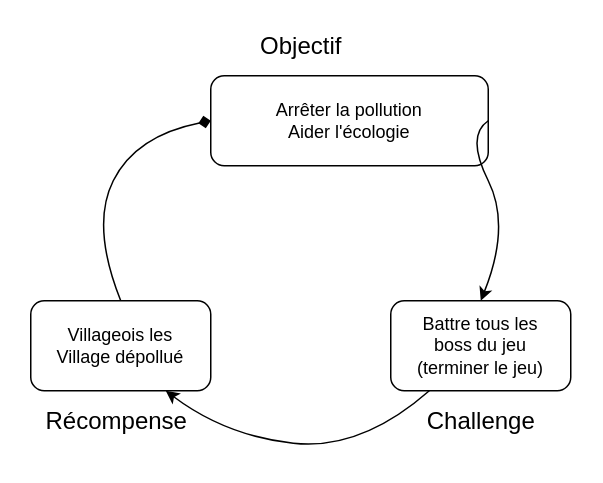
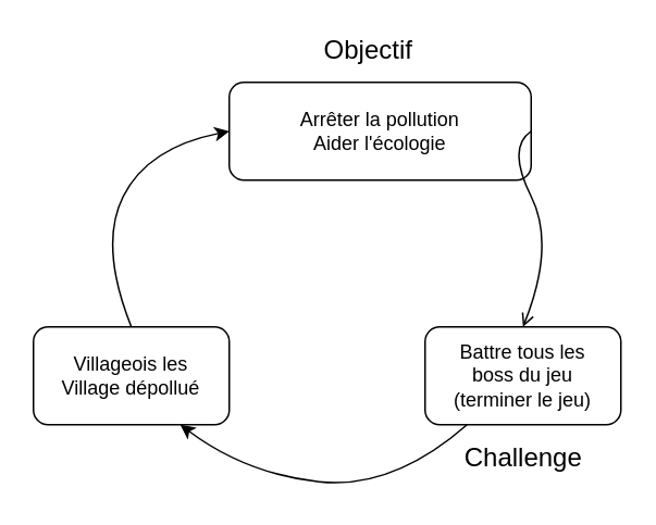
  <mxCell id="0" />
  <mxCell id="1" parent="0" />
  <mxCell id="2" value="Arrêter la pollution&lt;br&gt;Aider l'écologie" style="rounded=1;whiteSpace=wrap;html=1;" vertex="1" parent="1"><mxGeometry x="140" y="50" width="185" height="60" as="geometry" /></mxCell>
  <mxCell id="3" value="Battre tous les&lt;br&gt;boss du jeu&lt;br&gt;(terminer le jeu)" style="rounded=1;whiteSpace=wrap;html=1;" vertex="1" parent="1"><mxGeometry x="260" y="200" width="120" height="60" as="geometry" /></mxCell>
  <mxCell id="4" value="Villageois les&lt;br&gt;Village dépollué" style="rounded=1;whiteSpace=wrap;html=1;" vertex="1" parent="1"><mxGeometry x="20" y="200" width="120" height="60" as="geometry" /></mxCell>
- <mxCell id="5" value="" style="curved=1;endArrow=classic;html=1;exitX=1;exitY=0.5;exitDx=0;exitDy=0;entryX=0.5;entryY=0;entryDx=0;entryDy=0;" edge="1" parent="1" source="2" target="3"><mxGeometry width="50" height="50" relative="1" as="geometry"><mxPoint x="20" y="330" as="sourcePoint" /><mxPoint x="70" y="280" as="targetPoint" /><Array as="points"><mxPoint x="310" y="90" /><mxPoint x="340" y="150" /></Array></mxGeometry></mxCell>
+ <mxCell id="5" value="" style="curved=1;endArrow=open;html=1;exitX=1;exitY=0.5;exitDx=0;exitDy=0;entryX=0.5;entryY=0;entryDx=0;entryDy=0;" edge="1" parent="1" source="2" target="3"><mxGeometry width="50" height="50" relative="1" as="geometry"><mxPoint x="20" y="330" as="sourcePoint" /><mxPoint x="70" y="280" as="targetPoint" /><Array as="points"><mxPoint x="310" y="90" /><mxPoint x="340" y="150" /></Array></mxGeometry></mxCell>
  <mxCell id="6" value="" style="curved=1;endArrow=classic;html=1;entryX=0.75;entryY=1;entryDx=0;entryDy=0;" edge="1" parent="1" source="3" target="4"><mxGeometry width="50" height="50" relative="1" as="geometry"><mxPoint x="153" y="260" as="sourcePoint" /><mxPoint x="213" y="380" as="targetPoint" /><Array as="points"><mxPoint x="240" y="300" /><mxPoint x="150" y="290" /></Array></mxGeometry></mxCell>
- <mxCell id="7" value="" style="curved=1;endArrow=diamond;html=1;exitX=0.5;exitY=0;exitDx=0;exitDy=0;entryX=0;entryY=0.5;entryDx=0;entryDy=0;" edge="1" parent="1" source="4" target="2"><mxGeometry width="50" height="50" relative="1" as="geometry"><mxPoint x="110" y="90" as="sourcePoint" /><mxPoint x="-130" y="90" as="targetPoint" /><Array as="points"><mxPoint x="60" y="150" /><mxPoint x="90" y="90" /></Array></mxGeometry></mxCell>
- <mxCell id="8" value="&lt;font style=&quot;font-size: 16px&quot;&gt;Objectif&lt;/font&gt;" style="text;html=1;strokeColor=none;fillColor=none;align=center;verticalAlign=middle;whiteSpace=wrap;rounded=0;" vertex="1" parent="1"><mxGeometry x="167.5" y="20" width="65" height="20" as="geometry" /></mxCell>
+ <mxCell id="7" value="" style="curved=1;endArrow=classic;html=1;exitX=0.5;exitY=0;exitDx=0;exitDy=0;entryX=0;entryY=0.5;entryDx=0;entryDy=0;" edge="1" parent="1" source="4" target="2"><mxGeometry width="50" height="50" relative="1" as="geometry"><mxPoint x="110" y="90" as="sourcePoint" /><mxPoint x="-130" y="90" as="targetPoint" /><Array as="points"><mxPoint x="60" y="150" /><mxPoint x="90" y="90" /></Array></mxGeometry></mxCell>
+ <mxCell id="8" value="&lt;font style=&quot;font-size: 16px&quot;&gt;Objectif&lt;/font&gt;" style="text;html=1;strokeColor=none;fillColor=none;align=center;verticalAlign=middle;whiteSpace=wrap;rounded=0;" vertex="1" parent="1"><mxGeometry x="192.5" y="20" width="65" height="20" as="geometry" /></mxCell>
  <mxCell id="9" value="&lt;font style=&quot;font-size: 16px&quot;&gt;Challenge&lt;/font&gt;" style="text;html=1;strokeColor=none;fillColor=none;align=center;verticalAlign=middle;whiteSpace=wrap;rounded=0;" vertex="1" parent="1"><mxGeometry x="277.5" y="270" width="85" height="20" as="geometry" /></mxCell>
- <mxCell id="10" value="&lt;font style=&quot;font-size: 16px&quot;&gt;Récompense&lt;/font&gt;" style="text;html=1;strokeColor=none;fillColor=none;align=center;verticalAlign=middle;whiteSpace=wrap;rounded=0;" vertex="1" parent="1"><mxGeometry x="30" y="270" width="95" height="20" as="geometry" /></mxCell>
